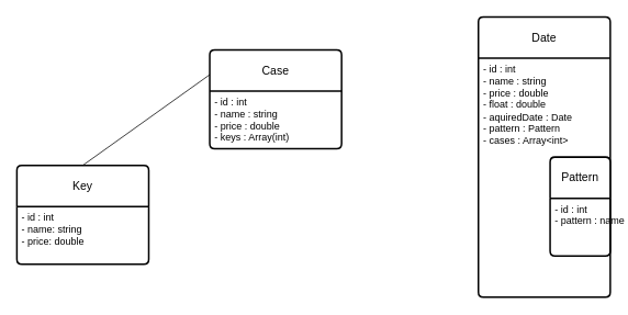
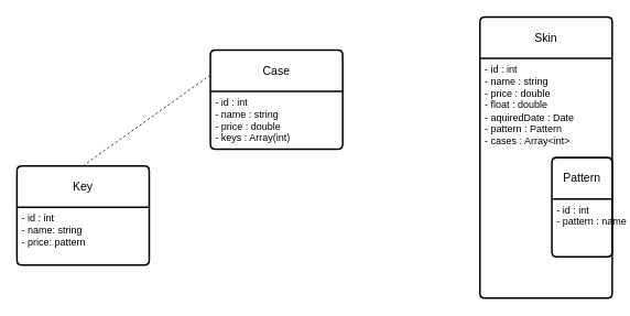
  <mxCell id="0" />
  <mxCell id="1" parent="0" />
  <mxCell id="2" value="Key" style="swimlane;childLayout=stackLayout;horizontal=1;startSize=50;horizontalStack=0;rounded=1;fontSize=14;fontStyle=0;strokeWidth=2;resizeParent=0;resizeLast=1;shadow=0;dashed=0;align=center;arcSize=4;whiteSpace=wrap;html=1;" parent="1" vertex="1"><mxGeometry x="20" y="200" width="160" height="120" as="geometry" /></mxCell>
- <mxCell id="3" value="- id : int&lt;div&gt;- name: string&lt;/div&gt;&lt;div&gt;- price: double&lt;/div&gt;" style="align=left;strokeColor=none;fillColor=none;spacingLeft=4;fontSize=12;verticalAlign=top;resizable=0;rotatable=0;part=1;html=1;" parent="2" vertex="1"><mxGeometry y="50" width="160" height="70" as="geometry" /></mxCell>
+ <mxCell id="3" value="- id : int&lt;div&gt;- name: string&lt;/div&gt;&lt;div&gt;- price: pattern&lt;/div&gt;" style="align=left;strokeColor=none;fillColor=none;spacingLeft=4;fontSize=12;verticalAlign=top;resizable=0;rotatable=0;part=1;html=1;" parent="2" vertex="1"><mxGeometry y="50" width="160" height="70" as="geometry" /></mxCell>
  <mxCell id="4" value="Case" style="swimlane;childLayout=stackLayout;horizontal=1;startSize=50;horizontalStack=0;rounded=1;fontSize=14;fontStyle=0;strokeWidth=2;resizeParent=0;resizeLast=1;shadow=0;dashed=0;align=center;arcSize=4;whiteSpace=wrap;html=1;" parent="1" vertex="1"><mxGeometry x="254" y="60" width="160" height="120" as="geometry" /></mxCell>
  <mxCell id="5" value="- id : int&lt;div&gt;- name : string&lt;/div&gt;&lt;div&gt;- price : double&lt;/div&gt;&lt;div&gt;- keys : Array(int)&lt;/div&gt;" style="align=left;strokeColor=none;fillColor=none;spacingLeft=4;fontSize=12;verticalAlign=top;resizable=0;rotatable=0;part=1;html=1;" parent="4" vertex="1"><mxGeometry y="50" width="160" height="70" as="geometry" /></mxCell>
- <mxCell id="6" value="" style="endArrow=none;html=1;rounded=0;exitX=0.5;exitY=0;exitDx=0;exitDy=0;entryX=0;entryY=0.25;entryDx=0;entryDy=0;" parent="1" source="2" target="4" edge="1"><mxGeometry width="50" height="50" relative="1" as="geometry"><mxPoint x="160" y="120" as="sourcePoint" /><mxPoint x="210" y="70" as="targetPoint" /></mxGeometry></mxCell>
- <mxCell id="7" value="Date" style="swimlane;childLayout=stackLayout;horizontal=1;startSize=50;horizontalStack=0;rounded=1;fontSize=14;fontStyle=0;strokeWidth=2;resizeParent=0;resizeLast=1;shadow=0;dashed=0;align=center;arcSize=4;whiteSpace=wrap;html=1;" parent="1" vertex="1"><mxGeometry x="580" y="20" width="160" height="340" as="geometry" /></mxCell>
+ <mxCell id="6" value="" style="endArrow=none;html=1;rounded=0;exitX=0.5;exitY=0;exitDx=0;exitDy=0;entryX=0;entryY=0.25;entryDx=0;entryDy=0;dashed=1;" parent="1" source="2" target="4" edge="1"><mxGeometry width="50" height="50" relative="1" as="geometry"><mxPoint x="160" y="120" as="sourcePoint" /><mxPoint x="210" y="70" as="targetPoint" /></mxGeometry></mxCell>
+ <mxCell id="7" value="Skin" style="swimlane;childLayout=stackLayout;horizontal=1;startSize=50;horizontalStack=0;rounded=1;fontSize=14;fontStyle=0;strokeWidth=2;resizeParent=0;resizeLast=1;shadow=0;dashed=0;align=center;arcSize=4;whiteSpace=wrap;html=1;" parent="1" vertex="1"><mxGeometry x="580" y="20" width="160" height="340" as="geometry" /></mxCell>
  <mxCell id="8" value="- id : int&lt;div&gt;- name : string&lt;/div&gt;&lt;div&gt;- price : double&lt;/div&gt;&lt;div&gt;- float : double&lt;/div&gt;&lt;div&gt;- aquiredDate : Date&lt;/div&gt;&lt;div&gt;- pattern : Pattern&lt;/div&gt;&lt;div&gt;- cases : Array&amp;lt;int&amp;gt;&amp;nbsp;&lt;/div&gt;" style="align=left;strokeColor=none;fillColor=none;spacingLeft=4;fontSize=12;verticalAlign=top;resizable=0;rotatable=0;part=1;html=1;" parent="7" vertex="1"><mxGeometry y="50" width="160" height="290" as="geometry" /></mxCell>
  <mxCell id="9" value="Pattern" style="swimlane;childLayout=stackLayout;horizontal=1;startSize=50;horizontalStack=0;rounded=1;fontSize=14;fontStyle=0;strokeWidth=2;resizeParent=0;resizeLast=1;shadow=0;dashed=0;align=center;arcSize=4;whiteSpace=wrap;html=1;" parent="1" vertex="1"><mxGeometry x="667" y="190" width="73" height="120" as="geometry" /></mxCell>
  <mxCell id="10" value="- id : int&lt;div&gt;- pattern : name&lt;/div&gt;" style="align=left;strokeColor=none;fillColor=none;spacingLeft=4;fontSize=12;verticalAlign=top;resizable=0;rotatable=0;part=1;html=1;" parent="9" vertex="1"><mxGeometry y="50" width="73" height="70" as="geometry" /></mxCell>
